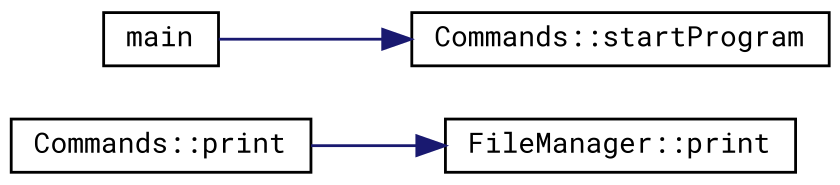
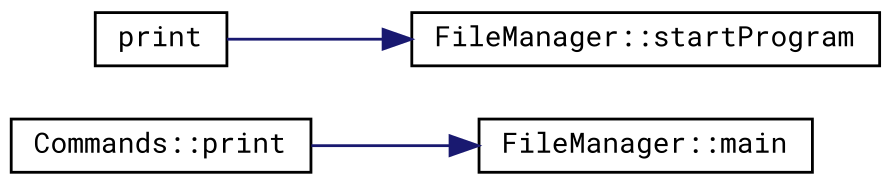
  digraph {
    fontname="Roboto Mono"
    rankdir=RL
    node [color=black fillcolor=white fontname="Roboto Mono" fontsize=10 shape=record style=filled]
    edge [color=midnightblue dir=back fontname="Roboto Mono" fontsize=10 labelfontname=Helvetica labelfontsize=10 style=solid]
-   n1 [height=0.2 label="FileManager::print" width=0.4]
+   n1 [height=0.2 label="FileManager::main" width=0.4]
    n2 [height=0.2 label="Commands::print" width=0.4]
-   n3 [height=0.2 label="Commands::startProgram" width=0.4]
-   n4 [height=0.2 label=main width=0.4]
+   n3 [height=0.2 label="FileManager::startProgram" width=0.4]
+   n4 [height=0.2 label=print width=0.4]
    n1 -> n2
    n3 -> n4
  }
